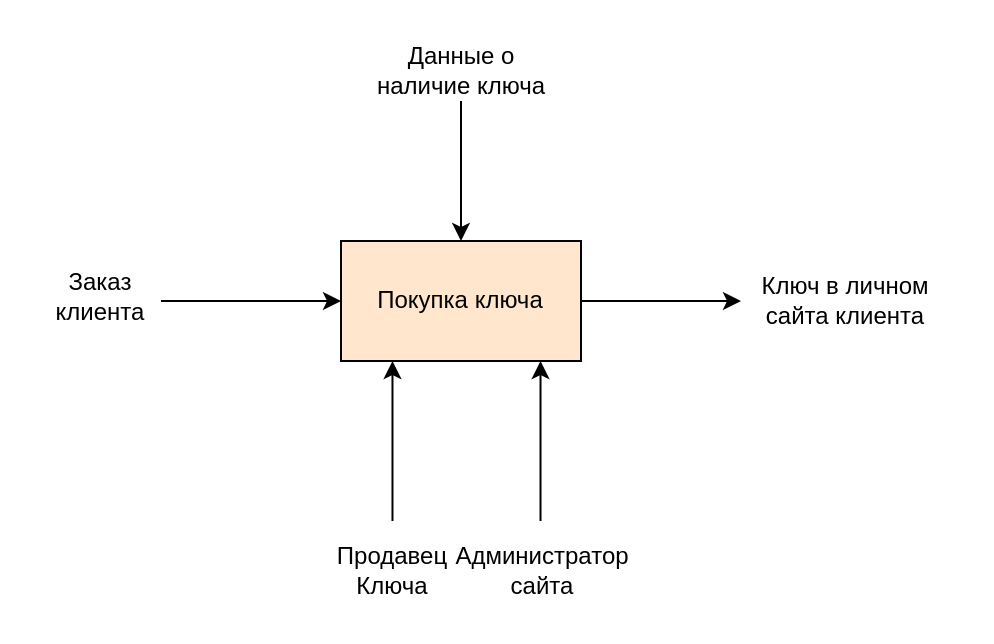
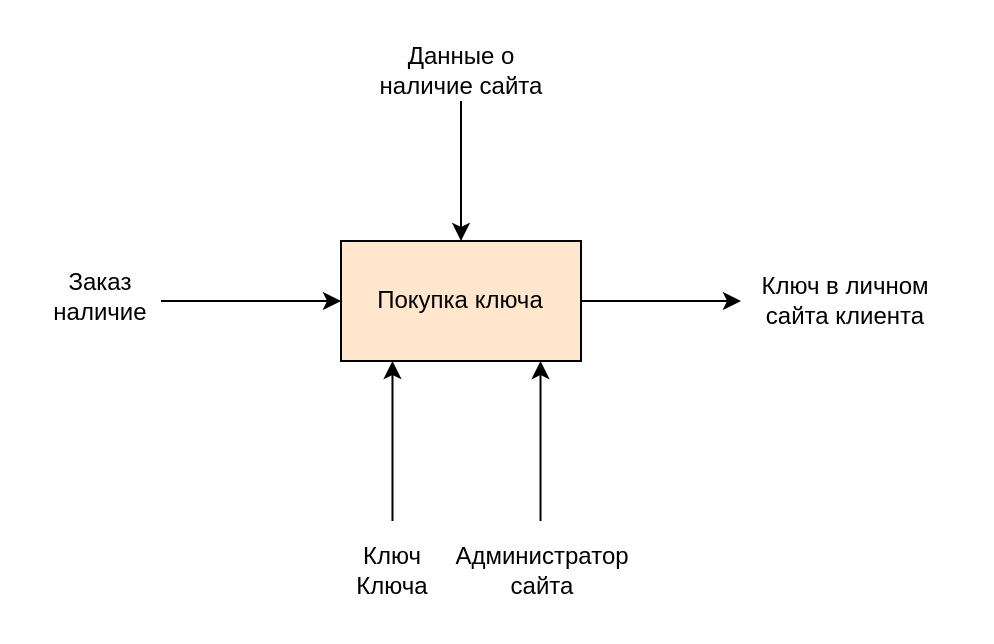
  <mxCell id="0" />
  <mxCell id="1" parent="0" />
  <mxCell id="2" value="Покупка ключа" style="rounded=0;whiteSpace=wrap;html=1;fillColor=#ffe6cc;" vertex="1" parent="1"><mxGeometry x="170" y="120" width="120" height="60" as="geometry" /></mxCell>
  <mxCell id="3" value="" style="endArrow=classic;html=1;rounded=0;entryX=0;entryY=0.25;entryDx=0;entryDy=0;" edge="1" parent="1"><mxGeometry width="50" height="50" relative="1" as="geometry"><mxPoint x="80" y="150" as="sourcePoint" /><mxPoint x="170" y="150" as="targetPoint" /></mxGeometry></mxCell>
  <mxCell id="4" value="" style="endArrow=classic;html=1;rounded=0;exitX=1;exitY=0.5;exitDx=0;exitDy=0;" edge="1" parent="1" source="2"><mxGeometry width="50" height="50" relative="1" as="geometry"><mxPoint x="360" y="200" as="sourcePoint" /><mxPoint x="370" y="150" as="targetPoint" /></mxGeometry></mxCell>
  <mxCell id="5" value="" style="endArrow=classic;html=1;rounded=0;entryX=0.25;entryY=1;entryDx=0;entryDy=0;" edge="1" parent="1"><mxGeometry width="50" height="50" relative="1" as="geometry"><mxPoint x="195.74" y="260" as="sourcePoint" /><mxPoint x="195.74" y="180" as="targetPoint" /></mxGeometry></mxCell>
  <mxCell id="6" value="" style="endArrow=classic;html=1;rounded=0;entryX=0.75;entryY=1;entryDx=0;entryDy=0;" edge="1" parent="1"><mxGeometry width="50" height="50" relative="1" as="geometry"><mxPoint x="269.76" y="260" as="sourcePoint" /><mxPoint x="269.76" y="180" as="targetPoint" /></mxGeometry></mxCell>
  <mxCell id="7" value="" style="endArrow=classic;html=1;rounded=0;entryX=0.5;entryY=0;entryDx=0;entryDy=0;" edge="1" parent="1" target="2"><mxGeometry width="50" height="50" relative="1" as="geometry"><mxPoint x="230" y="50" as="sourcePoint" /><mxPoint x="220" y="60" as="targetPoint" /><Array as="points" /></mxGeometry></mxCell>
- <mxCell id="8" value="Заказ клиента" style="text;html=1;align=center;verticalAlign=middle;whiteSpace=wrap;rounded=0;" vertex="1" parent="1"><mxGeometry x="20" y="132.5" width="60" height="30" as="geometry" /></mxCell>
+ <mxCell id="8" value="Заказ наличие" style="text;html=1;align=center;verticalAlign=middle;whiteSpace=wrap;rounded=0;" vertex="1" parent="1"><mxGeometry x="20" y="132.5" width="60" height="30" as="geometry" /></mxCell>
  <mxCell id="9" value="Ключ в личном сайта клиента" style="text;html=1;align=center;verticalAlign=middle;whiteSpace=wrap;rounded=0;" vertex="1" parent="1"><mxGeometry x="370" y="137.5" width="105" height="25" as="geometry" /></mxCell>
  <mxCell id="10" value="Администратор сайта" style="text;html=1;align=center;verticalAlign=middle;whiteSpace=wrap;rounded=0;" vertex="1" parent="1"><mxGeometry x="241" y="270" width="60" height="30" as="geometry" /></mxCell>
- <mxCell id="11" value="Продавец Ключа" style="text;html=1;align=center;verticalAlign=middle;whiteSpace=wrap;rounded=0;" vertex="1" parent="1"><mxGeometry x="166" y="270" width="60" height="30" as="geometry" /></mxCell>
- <mxCell id="12" value="Данные о наличие ключа" style="text;html=1;align=center;verticalAlign=middle;whiteSpace=wrap;rounded=0;" vertex="1" parent="1"><mxGeometry x="182.5" y="20" width="95" height="30" as="geometry" /></mxCell>
+ <mxCell id="11" value="Ключ Ключа" style="text;html=1;align=center;verticalAlign=middle;whiteSpace=wrap;rounded=0;" vertex="1" parent="1"><mxGeometry x="166" y="270" width="60" height="30" as="geometry" /></mxCell>
+ <mxCell id="12" value="Данные о наличие сайта" style="text;html=1;align=center;verticalAlign=middle;whiteSpace=wrap;rounded=0;" vertex="1" parent="1"><mxGeometry x="182.5" y="20" width="95" height="30" as="geometry" /></mxCell>
